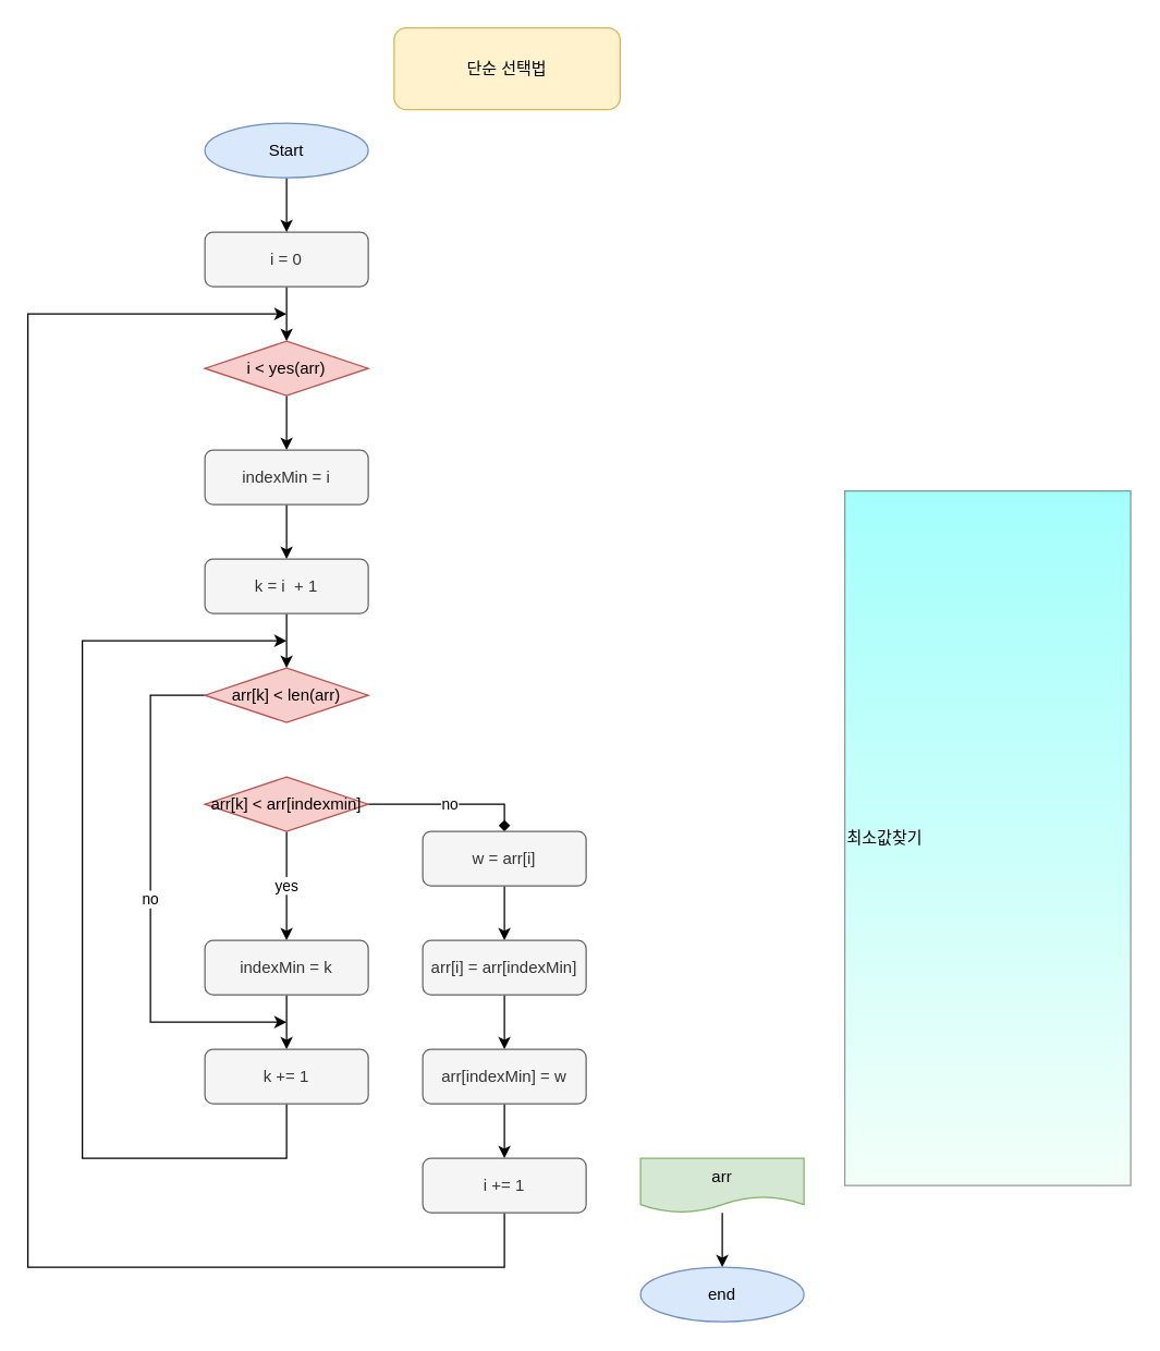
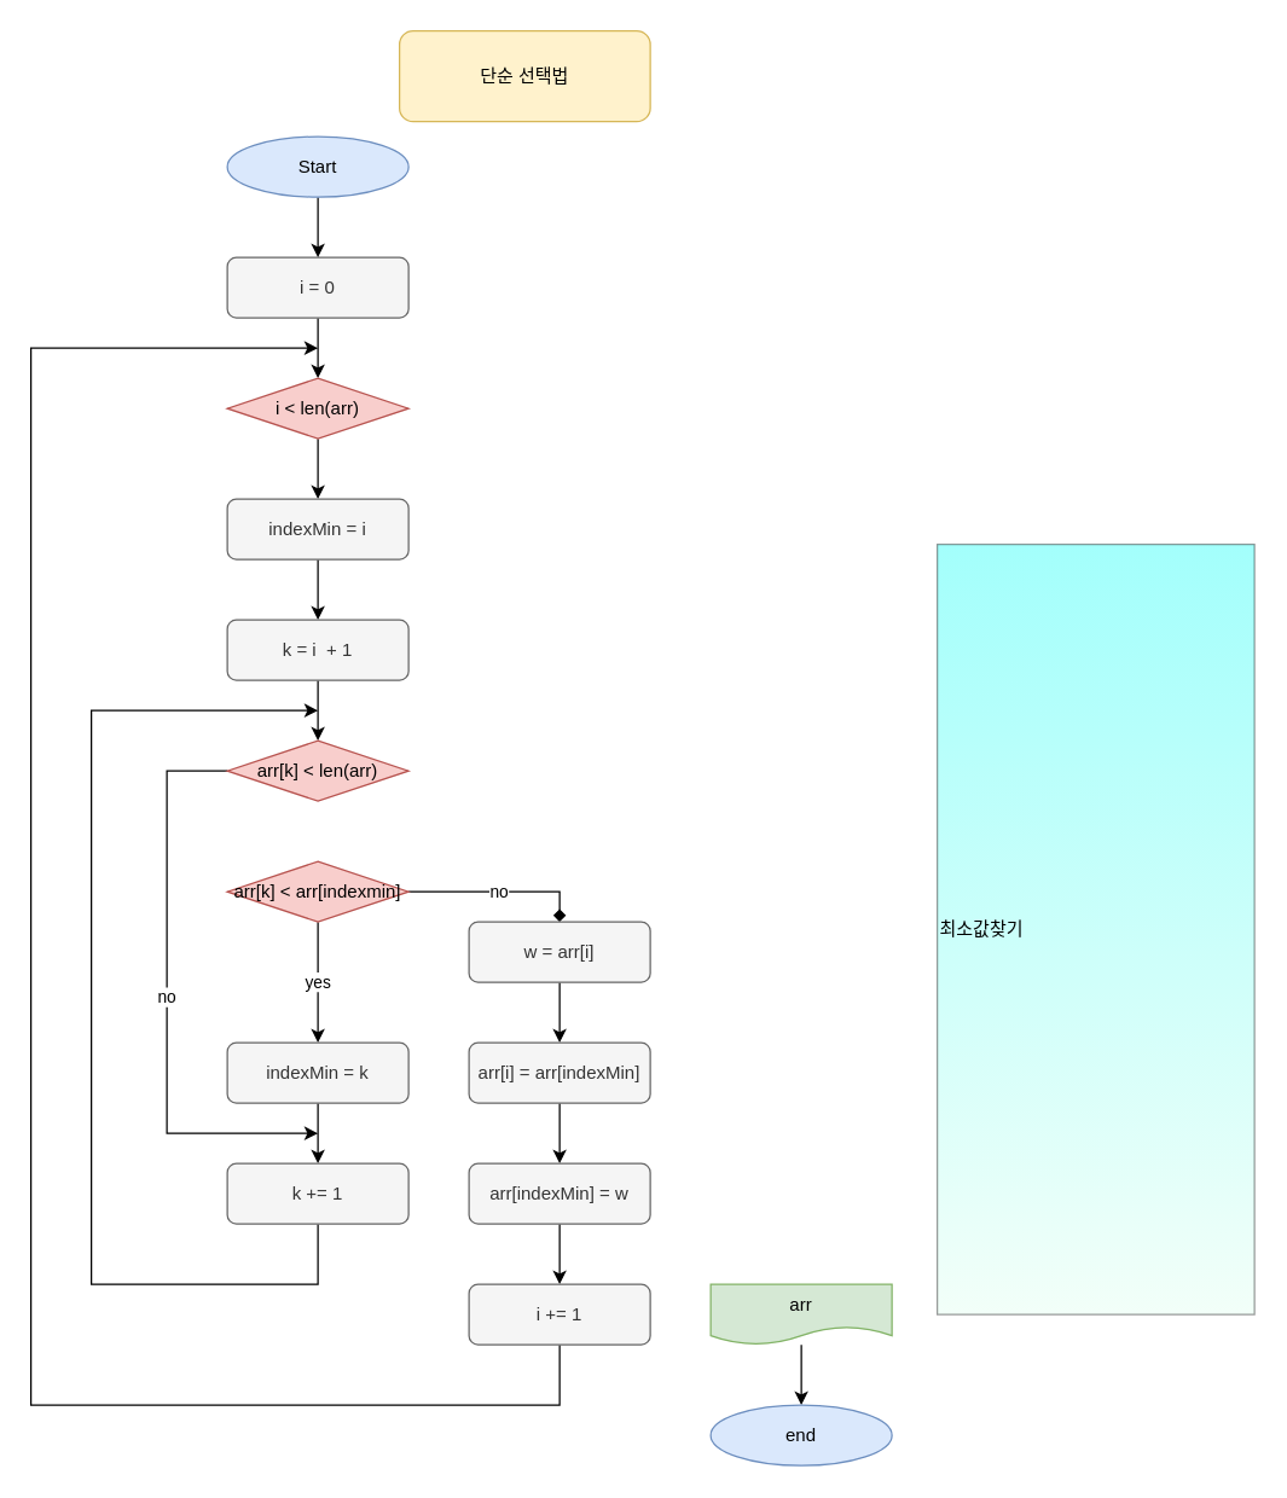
  <mxCell id="0" />
  <mxCell id="1" parent="0" />
  <mxCell id="2" value="" style="edgeStyle=orthogonalEdgeStyle;rounded=0;orthogonalLoop=1;jettySize=auto;html=1;" edge="1" parent="1" source="3" target="9"><mxGeometry relative="1" as="geometry" /></mxCell>
  <mxCell id="3" value="i = 0" style="rounded=1;whiteSpace=wrap;html=1;fillColor=#f5f5f5;fontColor=#333333;strokeColor=#666666;" vertex="1" parent="1"><mxGeometry x="150" y="170" width="120" height="40" as="geometry" /></mxCell>
  <mxCell id="4" value="" style="edgeStyle=orthogonalEdgeStyle;rounded=0;orthogonalLoop=1;jettySize=auto;html=1;" edge="1" parent="1" source="5" target="3"><mxGeometry relative="1" as="geometry" /></mxCell>
  <mxCell id="5" value="Start" style="ellipse;whiteSpace=wrap;html=1;fillColor=#dae8fc;strokeColor=#6c8ebf;" vertex="1" parent="1"><mxGeometry x="150" y="90" width="120" height="40" as="geometry" /></mxCell>
- <mxCell id="6" value="단순 선택법" style="rounded=1;whiteSpace=wrap;html=1;fillColor=#fff2cc;strokeColor=#d6b656;" vertex="1" parent="1"><mxGeometry x="289" y="20" width="166" height="60" as="geometry" /></mxCell>
+ <mxCell id="6" value="단순 선택법" style="rounded=1;whiteSpace=wrap;html=1;fillColor=#fff2cc;strokeColor=#d6b656;" vertex="1" parent="1"><mxGeometry x="264" y="20" width="166" height="60" as="geometry" /></mxCell>
  <mxCell id="7" value="최소값찾기" style="rounded=0;whiteSpace=wrap;html=1;fillColor=#19FFF7;gradientColor=#DFFFEF;opacity=40;align=left;" vertex="1" parent="1"><mxGeometry x="620" y="360" width="210" height="510" as="geometry" /></mxCell>
  <mxCell id="8" value="" style="edgeStyle=orthogonalEdgeStyle;rounded=0;orthogonalLoop=1;jettySize=auto;html=1;" edge="1" parent="1" source="9" target="11"><mxGeometry relative="1" as="geometry" /></mxCell>
- <mxCell id="9" value="i &amp;lt; yes(arr)" style="rhombus;whiteSpace=wrap;html=1;fillColor=#f8cecc;strokeColor=#b85450;" vertex="1" parent="1"><mxGeometry x="150" y="250" width="120" height="40" as="geometry" /></mxCell>
+ <mxCell id="9" value="i &amp;lt; len(arr)" style="rhombus;whiteSpace=wrap;html=1;fillColor=#f8cecc;strokeColor=#b85450;" vertex="1" parent="1"><mxGeometry x="150" y="250" width="120" height="40" as="geometry" /></mxCell>
  <mxCell id="10" value="" style="edgeStyle=orthogonalEdgeStyle;rounded=0;orthogonalLoop=1;jettySize=auto;html=1;" edge="1" parent="1" source="11" target="13"><mxGeometry relative="1" as="geometry" /></mxCell>
  <mxCell id="11" value="indexMin = i" style="rounded=1;whiteSpace=wrap;html=1;fillColor=#f5f5f5;fontColor=#333333;strokeColor=#666666;" vertex="1" parent="1"><mxGeometry x="150" y="330" width="120" height="40" as="geometry" /></mxCell>
  <mxCell id="12" value="" style="edgeStyle=orthogonalEdgeStyle;rounded=0;orthogonalLoop=1;jettySize=auto;html=1;" edge="1" parent="1" source="13" target="15"><mxGeometry relative="1" as="geometry" /></mxCell>
  <mxCell id="13" value="k = i&amp;nbsp; + 1" style="rounded=1;whiteSpace=wrap;html=1;fillColor=#f5f5f5;fontColor=#333333;strokeColor=#666666;" vertex="1" parent="1"><mxGeometry x="150" y="410" width="120" height="40" as="geometry" /></mxCell>
  <mxCell id="14" value="no" style="edgeStyle=orthogonalEdgeStyle;rounded=0;orthogonalLoop=1;jettySize=auto;html=1;exitX=0;exitY=0.5;exitDx=0;exitDy=0;" edge="1" parent="1" source="15"><mxGeometry relative="1" as="geometry"><mxPoint x="210" y="750" as="targetPoint" /><Array as="points"><mxPoint x="110" y="510" /><mxPoint x="110" y="750" /></Array></mxGeometry></mxCell>
  <mxCell id="15" value="arr[k] &amp;lt; len(arr)" style="rhombus;whiteSpace=wrap;html=1;fillColor=#f8cecc;strokeColor=#b85450;" vertex="1" parent="1"><mxGeometry x="150" y="490" width="120" height="40" as="geometry" /></mxCell>
  <mxCell id="16" value="yes" style="edgeStyle=orthogonalEdgeStyle;rounded=0;orthogonalLoop=1;jettySize=auto;html=1;entryX=0.5;entryY=0;entryDx=0;entryDy=0;exitX=0.5;exitY=1;exitDx=0;exitDy=0;" edge="1" parent="1" source="18" target="20"><mxGeometry relative="1" as="geometry"><Array as="points"><mxPoint x="210" y="640" /><mxPoint x="210" y="640" /></Array></mxGeometry></mxCell>
  <mxCell id="17" value="no" style="edgeStyle=orthogonalEdgeStyle;rounded=0;orthogonalLoop=1;jettySize=auto;html=1;exitX=1;exitY=0.5;exitDx=0;exitDy=0;entryX=0.5;entryY=0;entryDx=0;entryDy=0;endArrow=diamond;" edge="1" parent="1" source="18" target="27"><mxGeometry relative="1" as="geometry" /></mxCell>
  <mxCell id="18" value="arr[k] &amp;lt; arr[indexmin]" style="rhombus;whiteSpace=wrap;html=1;fillColor=#f8cecc;strokeColor=#b85450;" vertex="1" parent="1"><mxGeometry x="150" y="570" width="120" height="40" as="geometry" /></mxCell>
  <mxCell id="19" value="" style="edgeStyle=orthogonalEdgeStyle;rounded=0;orthogonalLoop=1;jettySize=auto;html=1;" edge="1" parent="1" source="20" target="22"><mxGeometry relative="1" as="geometry" /></mxCell>
  <mxCell id="20" value="indexMin = k" style="rounded=1;whiteSpace=wrap;html=1;fillColor=#f5f5f5;fontColor=#333333;strokeColor=#666666;" vertex="1" parent="1"><mxGeometry x="150" y="690" width="120" height="40" as="geometry" /></mxCell>
  <mxCell id="21" style="edgeStyle=orthogonalEdgeStyle;rounded=0;orthogonalLoop=1;jettySize=auto;html=1;exitX=0.5;exitY=1;exitDx=0;exitDy=0;" edge="1" parent="1" source="22"><mxGeometry relative="1" as="geometry"><mxPoint x="210" y="470" as="targetPoint" /><Array as="points"><mxPoint x="210" y="850" /><mxPoint x="60" y="850" /><mxPoint x="60" y="470" /></Array></mxGeometry></mxCell>
  <mxCell id="22" value="k += 1" style="rounded=1;whiteSpace=wrap;html=1;fillColor=#f5f5f5;fontColor=#333333;strokeColor=#666666;" vertex="1" parent="1"><mxGeometry x="150" y="770" width="120" height="40" as="geometry" /></mxCell>
  <mxCell id="23" value="" style="edgeStyle=orthogonalEdgeStyle;rounded=0;orthogonalLoop=1;jettySize=auto;html=1;" edge="1" parent="1" source="24" target="25"><mxGeometry relative="1" as="geometry" /></mxCell>
  <mxCell id="24" value="arr" style="shape=document;whiteSpace=wrap;html=1;boundedLbl=1;fillColor=#d5e8d4;strokeColor=#82b366;" vertex="1" parent="1"><mxGeometry x="470" y="850" width="120" height="40" as="geometry" /></mxCell>
  <mxCell id="25" value="end" style="ellipse;whiteSpace=wrap;html=1;fillColor=#dae8fc;strokeColor=#6c8ebf;" vertex="1" parent="1"><mxGeometry x="470" y="930" width="120" height="40" as="geometry" /></mxCell>
  <mxCell id="26" value="" style="edgeStyle=orthogonalEdgeStyle;rounded=0;orthogonalLoop=1;jettySize=auto;html=1;" edge="1" parent="1" source="27" target="29"><mxGeometry relative="1" as="geometry" /></mxCell>
  <mxCell id="27" value="w = arr[i]" style="rounded=1;whiteSpace=wrap;html=1;fillColor=#f5f5f5;fontColor=#333333;strokeColor=#666666;" vertex="1" parent="1"><mxGeometry x="310" y="610" width="120" height="40" as="geometry" /></mxCell>
  <mxCell id="28" value="" style="edgeStyle=orthogonalEdgeStyle;rounded=0;orthogonalLoop=1;jettySize=auto;html=1;" edge="1" parent="1" source="29" target="31"><mxGeometry relative="1" as="geometry" /></mxCell>
  <mxCell id="29" value="arr[i] = arr[indexMin]" style="rounded=1;whiteSpace=wrap;html=1;fillColor=#f5f5f5;fontColor=#333333;strokeColor=#666666;" vertex="1" parent="1"><mxGeometry x="310" y="690" width="120" height="40" as="geometry" /></mxCell>
  <mxCell id="30" value="" style="edgeStyle=orthogonalEdgeStyle;rounded=0;orthogonalLoop=1;jettySize=auto;html=1;" edge="1" parent="1" source="31" target="33"><mxGeometry relative="1" as="geometry" /></mxCell>
  <mxCell id="31" value="arr[indexMin] = w" style="rounded=1;whiteSpace=wrap;html=1;fillColor=#f5f5f5;fontColor=#333333;strokeColor=#666666;" vertex="1" parent="1"><mxGeometry x="310" y="770" width="120" height="40" as="geometry" /></mxCell>
  <mxCell id="32" style="edgeStyle=orthogonalEdgeStyle;rounded=0;orthogonalLoop=1;jettySize=auto;html=1;exitX=0.5;exitY=1;exitDx=0;exitDy=0;" edge="1" parent="1" source="33"><mxGeometry relative="1" as="geometry"><mxPoint x="210" y="230" as="targetPoint" /><Array as="points"><mxPoint x="370" y="930" /><mxPoint x="20" y="930" /><mxPoint x="20" y="230" /></Array></mxGeometry></mxCell>
  <mxCell id="33" value="i += 1" style="rounded=1;whiteSpace=wrap;html=1;fillColor=#f5f5f5;fontColor=#333333;strokeColor=#666666;" vertex="1" parent="1"><mxGeometry x="310" y="850" width="120" height="40" as="geometry" /></mxCell>
